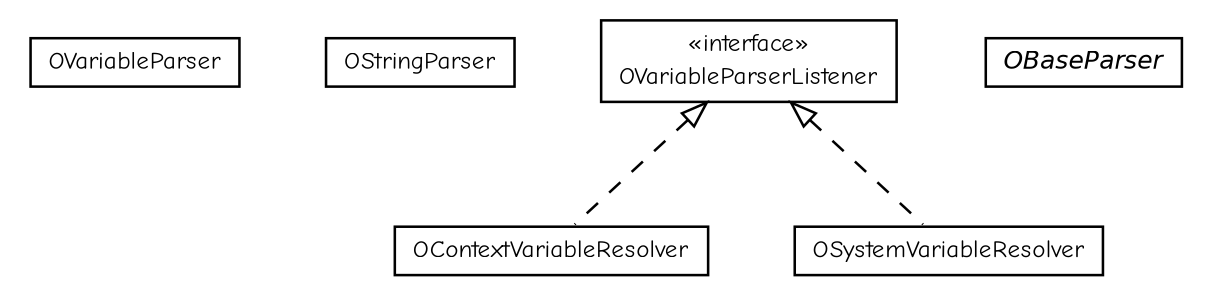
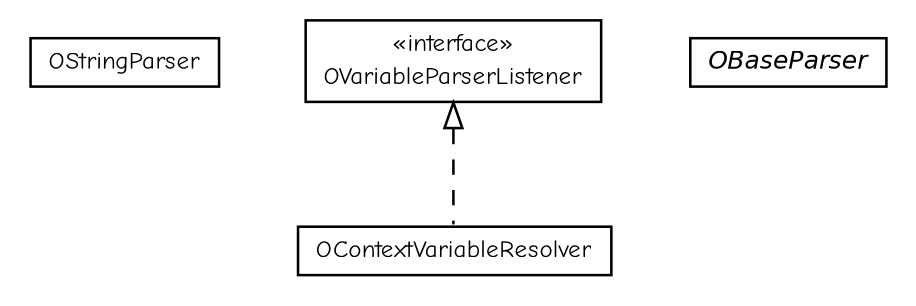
  digraph {
    nodesep=0.25
    ranksep=0.5
    fontname="Comic Neue"
    node [fontcolor=black fontname="Comic Neue" fontsize=10.0 shape=plaintext]
    edge [arrowtail=empty dir=back fontname="Comic Neue" fontsize=10 headport=p labelfontname=Helvetica labelfontsize=10 style=dashed tailport=p]
-   n1 [label=<<table title="com.orientechnologies.common.parser.OVariableParser" border="0" cellborder="1" cellspacing="0" cellpadding="2" port="p" href="./OVariableParser.html"> 		<tr><td><table border="0" cellspacing="0" cellpadding="1"> <tr><td align="center" balign="center"> OVariableParser </td></tr> 		</table></td></tr> 		</table>>]
    n2 [label=<<table title="com.orientechnologies.common.parser.OStringParser" border="0" cellborder="1" cellspacing="0" cellpadding="2" port="p" href="./OStringParser.html"> 		<tr><td><table border="0" cellspacing="0" cellpadding="1"> <tr><td align="center" balign="center"> OStringParser </td></tr> 		</table></td></tr> 		</table>>]
    n3 [label=<<table title="com.orientechnologies.common.parser.OContextVariableResolver" border="0" cellborder="1" cellspacing="0" cellpadding="2" port="p" href="./OContextVariableResolver.html"> 		<tr><td><table border="0" cellspacing="0" cellpadding="1"> <tr><td align="center" balign="center"> OContextVariableResolver </td></tr> 		</table></td></tr> 		</table>>]
    n4 [label=<<table title="com.orientechnologies.common.parser.OVariableParserListener" border="0" cellborder="1" cellspacing="0" cellpadding="2" port="p" href="./OVariableParserListener.html"> 		<tr><td><table border="0" cellspacing="0" cellpadding="1"> <tr><td align="center" balign="center"> &#171;interface&#187; </td></tr> <tr><td align="center" balign="center"> OVariableParserListener </td></tr> 		</table></td></tr> 		</table>>]
-   n5 [label=<<table title="com.orientechnologies.common.parser.OSystemVariableResolver" border="0" cellborder="1" cellspacing="0" cellpadding="2" port="p" href="./OSystemVariableResolver.html"> 		<tr><td><table border="0" cellspacing="0" cellpadding="1"> <tr><td align="center" balign="center"> OSystemVariableResolver </td></tr> 		</table></td></tr> 		</table>>]
    n6 [label=<<table title="com.orientechnologies.common.parser.OBaseParser" border="0" cellborder="1" cellspacing="0" cellpadding="2" port="p" href="./OBaseParser.html"> 		<tr><td><table border="0" cellspacing="0" cellpadding="1"> <tr><td align="center" balign="center"><font face="Helvetica-Oblique"> OBaseParser </font></td></tr> 		</table></td></tr> 		</table>>]
    n4 -> n3
-   n4 -> n5
  }
